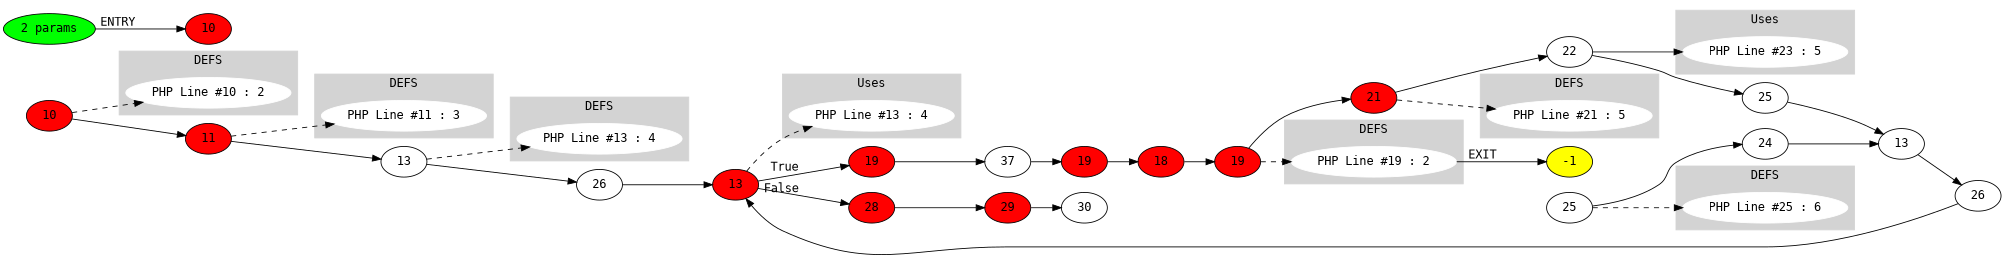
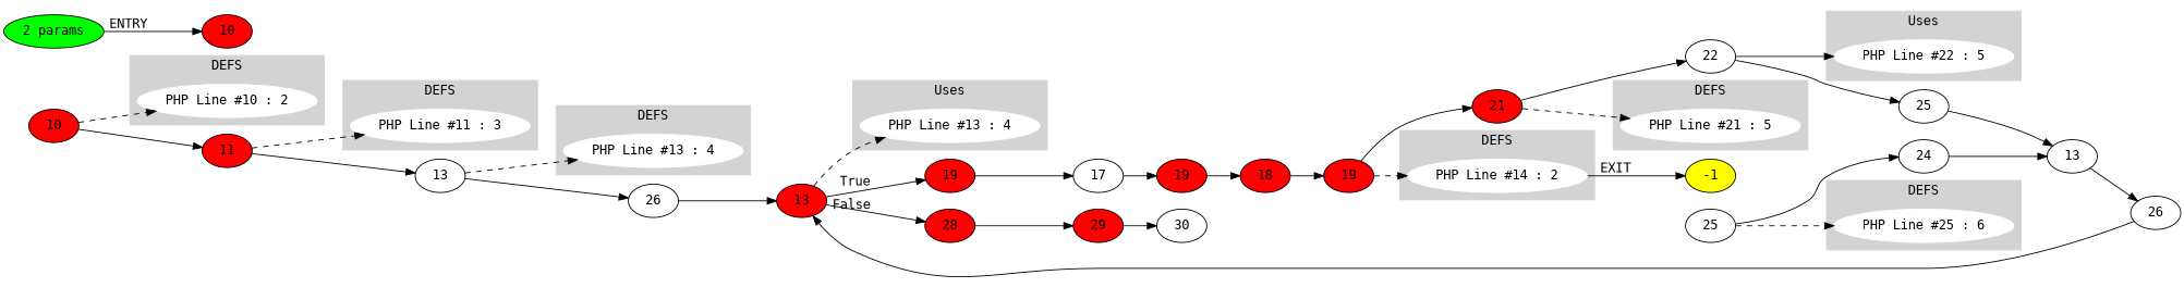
  digraph {
    fontname="DejaVu Sans Mono"
    rankdir=LR
    node [fontname="DejaVu Sans Mono" style=filled]
    edge [fontname="DejaVu Sans Mono"]
    n1 [color=white label="PHP Line #10 : 2"]
    n2 [color=white label="PHP Line #11 : 3"]
    n3 [color=white label="PHP Line #13 : 4"]
-   n4 [color=white label="PHP Line #19 : 2"]
+   n4 [color=white label="PHP Line #14 : 2"]
    n5 [color=white label="PHP Line #21 : 5"]
    n6 [color=white label="PHP Line #25 : 6"]
    n7 [color=white label="PHP Line #13 : 4"]
-   n8 [color=white label="PHP Line #23 : 5"]
+   n8 [color=white label="PHP Line #22 : 5"]
    -1 [fillcolor=yellow]
    n10 [fillcolor=red label=10]
    n11 [fillcolor=red label=10]
    n12 [fillcolor=red label=11]
    n13 [label=13 style=""]
    n14 [label=26 style=""]
    n15 [fillcolor=red label=13]
    n16 [fillcolor=red label=19]
    n17 [fillcolor=red label=28]
-   n18 [label=37 style=""]
+   n18 [label=17 style=""]
    n19 [fillcolor=red label=29]
    n20 [fillcolor=red label=19]
    n21 [fillcolor=red label=18]
    n22 [fillcolor=red label=19]
    n23 [fillcolor=red label=21]
    n24 [label=22 style=""]
    n25 [label=25 style=""]
    n26 [label=13 style=""]
    n27 [label=26 style=""]
    n28 [label=25 style=""]
    n29 [label=24 style=""]
    n30 [label=30 style=""]
    n31 [fillcolor=green label="2 params"]
    subgraph cluster_1 {
      color=lightgrey
      label=DEFS
      style=filled
      n1
    }
    subgraph cluster_2 {
      color=lightgrey
      label=DEFS
      style=filled
      n2
    }
    subgraph cluster_3 {
      color=lightgrey
      label=DEFS
      style=filled
      n3
    }
    subgraph cluster_4 {
      color=lightgrey
      label=DEFS
      style=filled
      n4
    }
    subgraph cluster_5 {
      color=lightgrey
      label=DEFS
      style=filled
      n5
    }
    subgraph cluster_6 {
      color=lightgrey
      label=DEFS
      style=filled
      n6
    }
    subgraph cluster_7 {
      color=lightgrey
      label=Uses
      style=filled
      n7
    }
    subgraph cluster_8 {
      color=lightgrey
      label=Uses
      style=filled
      n8
    }
    n4 -> -1 [xlabel=EXIT]
    n11 -> n1 [style=dashed]
    n11 -> n12
    n12 -> n2 [style=dashed]
    n12 -> n13
    n13 -> n3 [style=dashed]
    n13 -> n14
    n14 -> n15
    n15 -> n7 [style=dashed]
    n15 -> n16 [xlabel=True]
    n15 -> n17 [xlabel=False]
    n16 -> n18
    n17 -> n19
    n18 -> n20
    n19 -> n30
    n20 -> n21
    n21 -> n22
    n22 -> n4 [style=dashed]
    n22 -> n23
    n23 -> n5 [style=dashed]
    n23 -> n24
    n24 -> n8 [style=solid]
    n24 -> n25
    n25 -> n26
    n26 -> n27
    n27 -> n15
    n28 -> n6 [style=dashed]
    n28 -> n29
    n29 -> n26
    n31 -> n10 [xlabel=ENTRY]
  }
